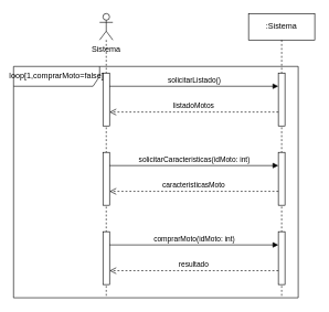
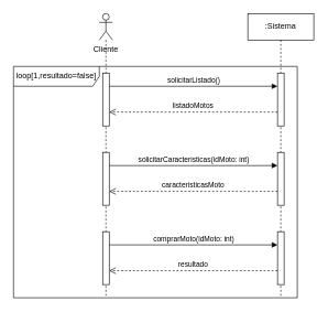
  <mxCell id="0" />
  <mxCell id="1" parent="0" />
  <mxCell id="2" value=":Sistema" style="shape=umlLifeline;perimeter=lifelinePerimeter;whiteSpace=wrap;html=1;container=1;dropTarget=0;collapsible=0;recursiveResize=0;outlineConnect=0;portConstraint=eastwest;newEdgeStyle={&quot;curved&quot;:0,&quot;rounded&quot;:0};" vertex="1" parent="1"><mxGeometry x="375" y="20" width="100" height="430" as="geometry" /></mxCell>
  <mxCell id="3" value="" style="html=1;points=[[0,0,0,0,5],[0,1,0,0,-5],[1,0,0,0,5],[1,1,0,0,-5]];perimeter=orthogonalPerimeter;outlineConnect=0;targetShapes=umlLifeline;portConstraint=eastwest;newEdgeStyle={&quot;curved&quot;:0,&quot;rounded&quot;:0};" vertex="1" parent="2"><mxGeometry x="45" y="90" width="10" height="80" as="geometry" /></mxCell>
  <mxCell id="4" value="" style="html=1;points=[[0,0,0,0,5],[0,1,0,0,-5],[1,0,0,0,5],[1,1,0,0,-5]];perimeter=orthogonalPerimeter;outlineConnect=0;targetShapes=umlLifeline;portConstraint=eastwest;newEdgeStyle={&quot;curved&quot;:0,&quot;rounded&quot;:0};" vertex="1" parent="2"><mxGeometry x="45" y="210" width="10" height="80" as="geometry" /></mxCell>
  <mxCell id="5" value="" style="html=1;points=[[0,0,0,0,5],[0,1,0,0,-5],[1,0,0,0,5],[1,1,0,0,-5]];perimeter=orthogonalPerimeter;outlineConnect=0;targetShapes=umlLifeline;portConstraint=eastwest;newEdgeStyle={&quot;curved&quot;:0,&quot;rounded&quot;:0};" vertex="1" parent="2"><mxGeometry x="45" y="330" width="10" height="80" as="geometry" /></mxCell>
  <mxCell id="6" value="" style="shape=umlLifeline;perimeter=lifelinePerimeter;whiteSpace=wrap;html=1;container=1;dropTarget=0;collapsible=0;recursiveResize=0;outlineConnect=0;portConstraint=eastwest;newEdgeStyle={&quot;curved&quot;:0,&quot;rounded&quot;:0};participant=umlActor;" vertex="1" parent="1"><mxGeometry x="150" y="20" width="20" height="430" as="geometry" /></mxCell>
  <mxCell id="7" value="" style="html=1;points=[[0,0,0,0,5],[0,1,0,0,-5],[1,0,0,0,5],[1,1,0,0,-5]];perimeter=orthogonalPerimeter;outlineConnect=0;targetShapes=umlLifeline;portConstraint=eastwest;newEdgeStyle={&quot;curved&quot;:0,&quot;rounded&quot;:0};" vertex="1" parent="6"><mxGeometry x="5" y="90" width="10" height="80" as="geometry" /></mxCell>
  <mxCell id="8" value="" style="html=1;points=[[0,0,0,0,5],[0,1,0,0,-5],[1,0,0,0,5],[1,1,0,0,-5]];perimeter=orthogonalPerimeter;outlineConnect=0;targetShapes=umlLifeline;portConstraint=eastwest;newEdgeStyle={&quot;curved&quot;:0,&quot;rounded&quot;:0};" vertex="1" parent="6"><mxGeometry x="5" y="210" width="10" height="80" as="geometry" /></mxCell>
  <mxCell id="9" value="" style="html=1;points=[[0,0,0,0,5],[0,1,0,0,-5],[1,0,0,0,5],[1,1,0,0,-5]];perimeter=orthogonalPerimeter;outlineConnect=0;targetShapes=umlLifeline;portConstraint=eastwest;newEdgeStyle={&quot;curved&quot;:0,&quot;rounded&quot;:0};" vertex="1" parent="6"><mxGeometry x="5" y="330" width="10" height="80" as="geometry" /></mxCell>
- <mxCell id="10" value="Sistema" style="text;html=1;strokeColor=none;fillColor=none;align=center;verticalAlign=middle;whiteSpace=wrap;rounded=0;" vertex="1" parent="1"><mxGeometry x="130" y="60" width="60" height="30" as="geometry" /></mxCell>
+ <mxCell id="10" value="Cliente" style="text;html=1;strokeColor=none;fillColor=none;align=center;verticalAlign=middle;whiteSpace=wrap;rounded=0;" vertex="1" parent="1"><mxGeometry x="130" y="60" width="60" height="30" as="geometry" /></mxCell>
  <mxCell id="11" value="solicitarListado()" style="html=1;verticalAlign=bottom;endArrow=block;curved=0;rounded=0;" edge="1" parent="1"><mxGeometry width="80" relative="1" as="geometry"><mxPoint x="165" y="130" as="sourcePoint" /><mxPoint x="420" y="130" as="targetPoint" /></mxGeometry></mxCell>
  <mxCell id="12" value="listadoMotos" style="html=1;verticalAlign=bottom;endArrow=open;dashed=1;endSize=8;curved=0;rounded=0;" edge="1" parent="1"><mxGeometry relative="1" as="geometry"><mxPoint x="420" y="169" as="sourcePoint" /><mxPoint x="165" y="169" as="targetPoint" /></mxGeometry></mxCell>
  <mxCell id="13" value="solicitarCaracteristicas(idMoto: int)" style="html=1;verticalAlign=bottom;endArrow=block;curved=0;rounded=0;" edge="1" parent="1"><mxGeometry width="80" relative="1" as="geometry"><mxPoint x="165" y="250" as="sourcePoint" /><mxPoint x="420" y="250" as="targetPoint" /></mxGeometry></mxCell>
  <mxCell id="14" value="caracteristicasMoto" style="html=1;verticalAlign=bottom;endArrow=open;dashed=1;endSize=8;curved=0;rounded=0;" edge="1" parent="1"><mxGeometry relative="1" as="geometry"><mxPoint x="420" y="289" as="sourcePoint" /><mxPoint x="165" y="289" as="targetPoint" /></mxGeometry></mxCell>
  <mxCell id="15" value="comprarMoto(idMoto: int)" style="html=1;verticalAlign=bottom;endArrow=block;curved=0;rounded=0;" edge="1" parent="1"><mxGeometry width="80" relative="1" as="geometry"><mxPoint x="165" y="370" as="sourcePoint" /><mxPoint x="420" y="370" as="targetPoint" /></mxGeometry></mxCell>
  <mxCell id="16" value="resultado" style="html=1;verticalAlign=bottom;endArrow=open;dashed=1;endSize=8;curved=0;rounded=0;" edge="1" parent="1"><mxGeometry relative="1" as="geometry"><mxPoint x="420" y="409" as="sourcePoint" /><mxPoint x="165" y="409" as="targetPoint" /></mxGeometry></mxCell>
- <mxCell id="17" value="loop[1,comprarMoto=false]" style="shape=umlFrame;whiteSpace=wrap;html=1;pointerEvents=0;width=130;height=30;" vertex="1" parent="1"><mxGeometry x="20" y="100" width="430" height="350" as="geometry" /></mxCell>
+ <mxCell id="17" value="loop[1,resultado=false]" style="shape=umlFrame;whiteSpace=wrap;html=1;pointerEvents=0;width=130;height=30;" vertex="1" parent="1"><mxGeometry x="20" y="100" width="430" height="350" as="geometry" /></mxCell>
